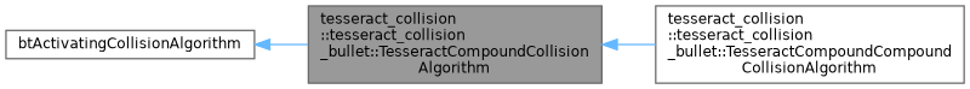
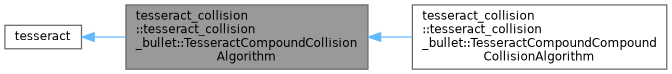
  digraph {
    rankdir=LR
    node [color=gray40 fillcolor=white fontname=Helvetica fontsize=10 shape=box style=filled]
    edge [color=steelblue1 dir=back fontname=Helvetica fontsize=10 labelfontname=Helvetica labelfontsize=10 style=solid]
    n1 [fillcolor=grey60 fontcolor=black height=0.2 label="tesseract_collision\l::tesseract_collision\l_bullet::TesseractCompoundCollision\lAlgorithm" width=0.4]
    n2 [height=0.2 label="tesseract_collision\l::tesseract_collision\l_bullet::TesseractCompoundCompound\lCollisionAlgorithm" width=0.4]
-   n3 [height=0.2 label=btActivatingCollisionAlgorithm width=0.4]
+   n3 [height=0.2 label=tesseract width=0.4]
    n1 -> n2
    n3 -> n1
  }
